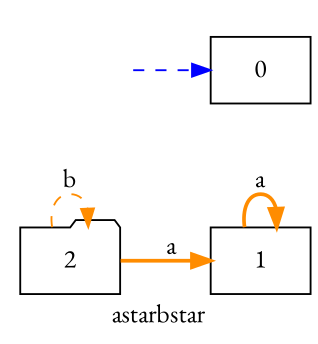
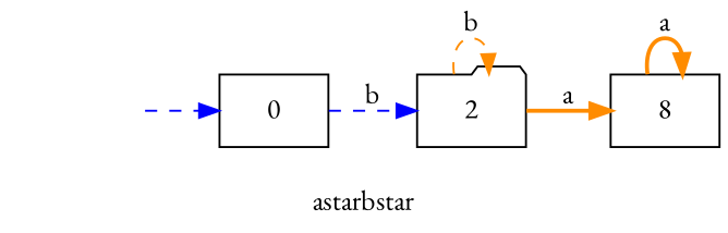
  digraph {
    fontname="EB Garamond"
    label=astarbstar
    rankdir=LR
    node [fontname="EB Garamond" shape=box]
    edge [color=darkorange fontname="EB Garamond" style=dashed]
    2 [shape=folder]
    0
-   1
+   1 [label=8]
    __I__ [shape=circle style=invis width=0]
    2 -> 2 [label=b]
    2 -> 1 [label=a style=bold]
+   0 -> 2 [color=blue label=b]
    1 -> 1 [label=a style=bold]
    __I__ -> 0 [color=blue]
  }
